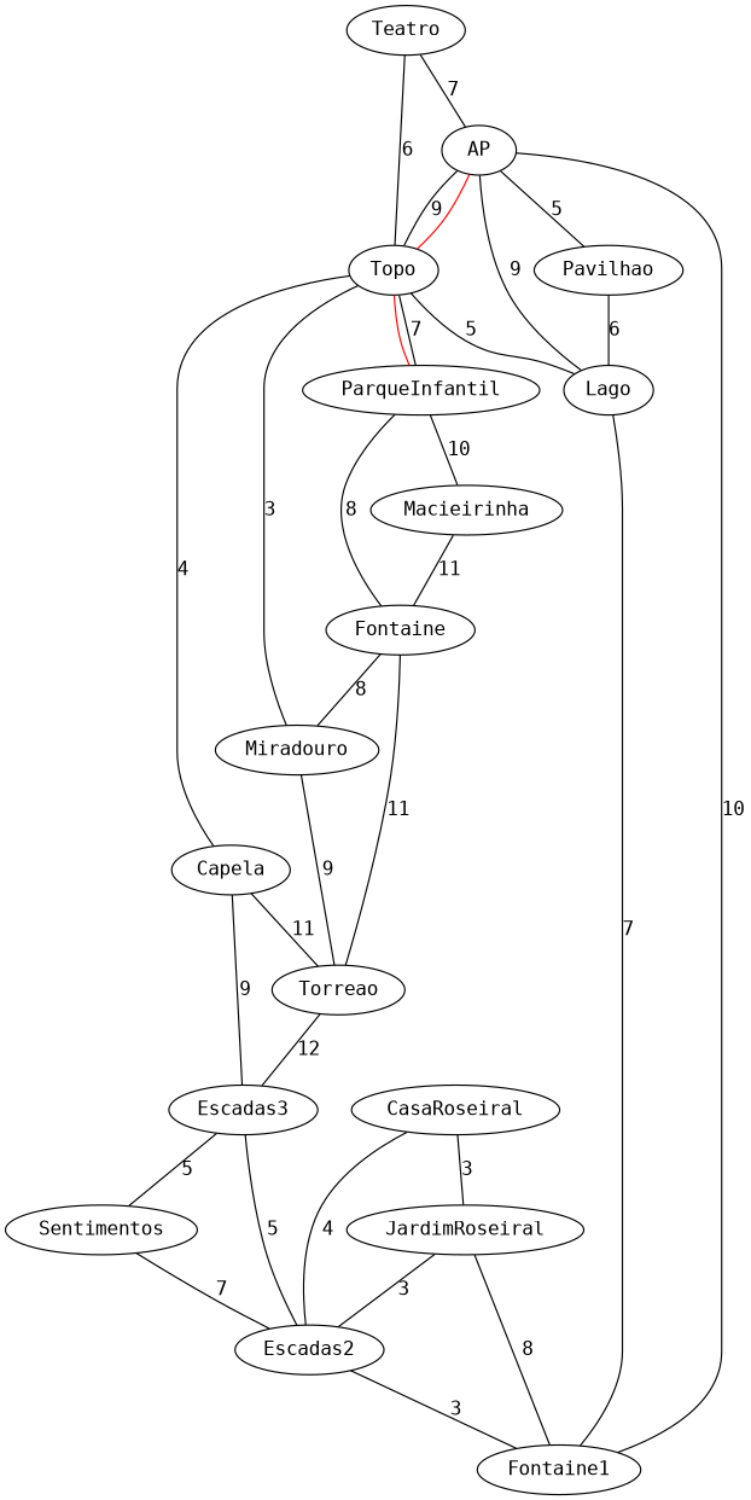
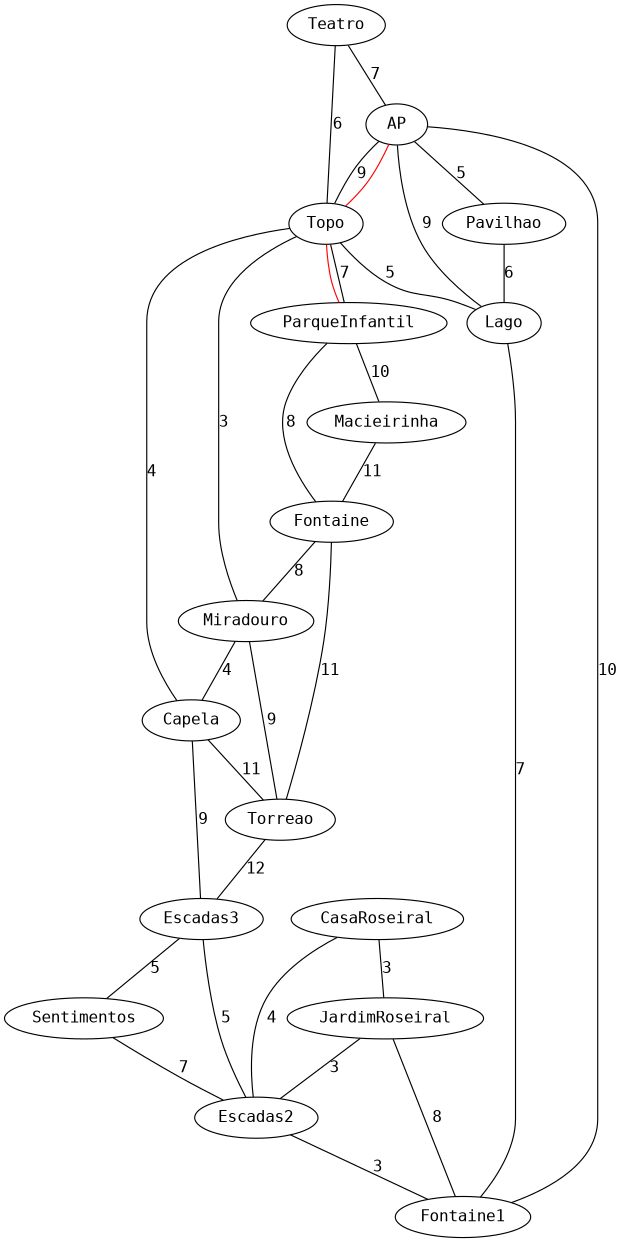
  graph {
    fontname="DejaVu Sans Mono"
    node [fontname="DejaVu Sans Mono"]
    edge [fontname="DejaVu Sans Mono"]
    Teatro
    AP
    Topo
    Pavilhao
    Lago
    n6 [label=Fontaine1]
    ParqueInfantil
    Miradouro
    Capela
    Macieirinha
    Fontaine
    Torreao
    Escadas3
    Sentimentos
    Escadas2
    CasaRoseiral
    JardimRoseiral
    Teatro -- AP [label=7]
    Teatro -- Topo [label=6]
    AP -- Topo [label=9]
    AP -- Pavilhao [label=5]
    AP -- Lago [label=9]
    AP -- n6 [label=10]
    Topo -- AP [color=red]
    Topo -- Lago [label=5]
    Topo -- ParqueInfantil [label=7]
    Topo -- Miradouro [label=3]
    Topo -- Capela [label=4]
    Pavilhao -- Lago [label=6]
    Lago -- n6 [label=7]
    ParqueInfantil -- Topo [color=red]
    ParqueInfantil -- Macieirinha [label=10]
    ParqueInfantil -- Fontaine [label=8]
+   Miradouro -- Capela [label=4]
    Miradouro -- Torreao [label=9]
    Capela -- Torreao [label=11]
    Capela -- Escadas3 [label=9]
    Macieirinha -- Fontaine [label=11]
    Fontaine -- Miradouro [label=8]
    Fontaine -- Torreao [label=11]
    Torreao -- Escadas3 [label=12]
    Escadas3 -- Sentimentos [label=5]
    Escadas3 -- Escadas2 [label=5]
    Sentimentos -- Escadas2 [label=7]
    Escadas2 -- n6 [label=3]
    CasaRoseiral -- Escadas2 [label=4]
    CasaRoseiral -- JardimRoseiral [label=3]
    JardimRoseiral -- n6 [label=8]
    JardimRoseiral -- Escadas2 [label=3]
  }
